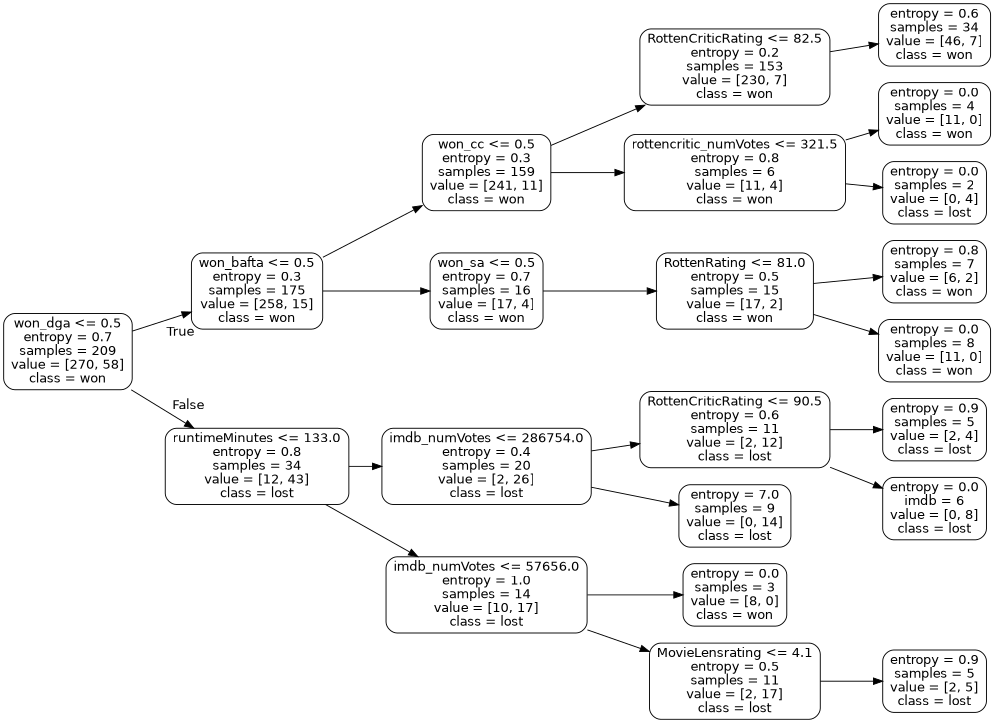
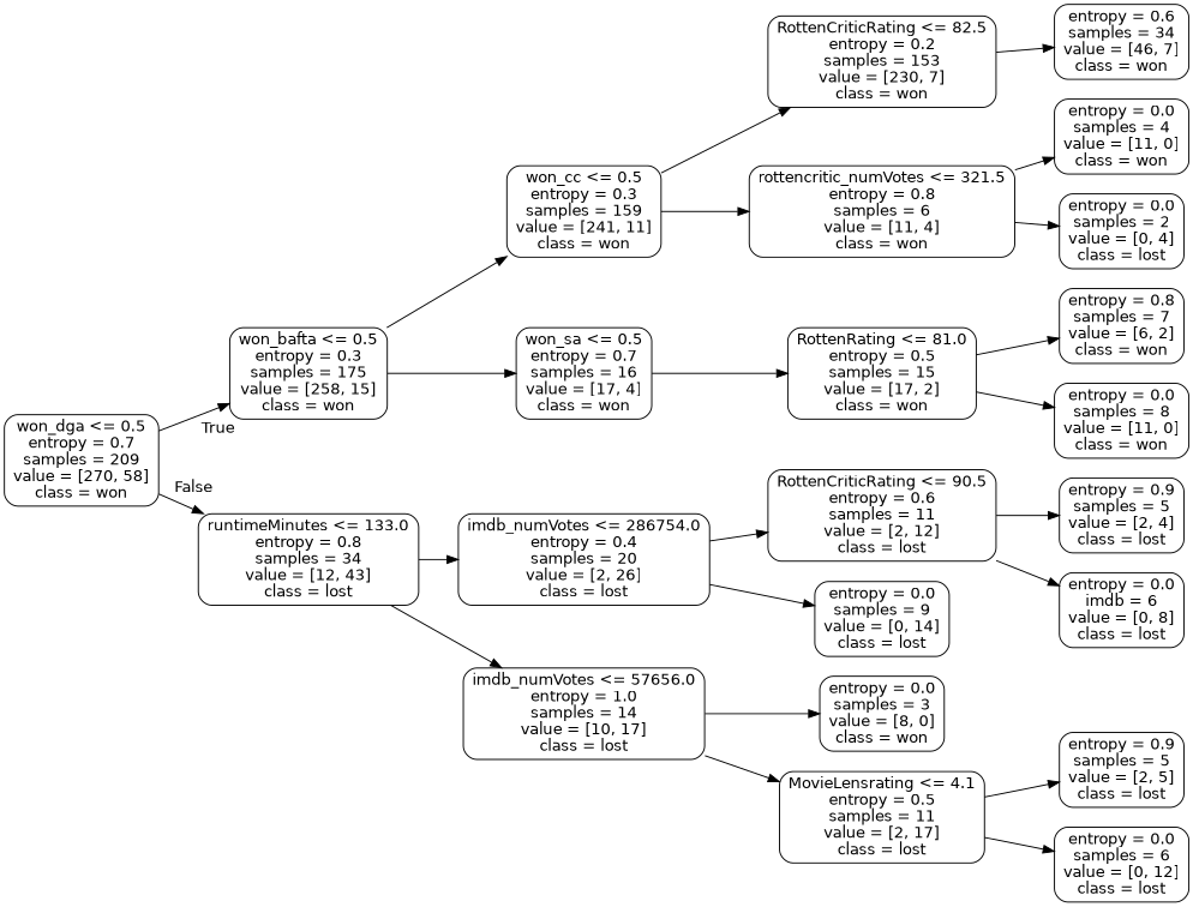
  digraph {
    rankdir=LR
    node [color=black fontname=helvetica shape=box style=rounded]
    edge [fontname=helvetica]
    n1 [label="won_dga <= 0.5\nentropy = 0.7\nsamples = 209\nvalue = [270, 58]\nclass = won"]
    n2 [label="won_bafta <= 0.5\nentropy = 0.3\nsamples = 175\nvalue = [258, 15]\nclass = won"]
    n3 [label="runtimeMinutes <= 133.0\nentropy = 0.8\nsamples = 34\nvalue = [12, 43]\nclass = lost"]
    n4 [label="won_cc <= 0.5\nentropy = 0.3\nsamples = 159\nvalue = [241, 11]\nclass = won"]
    n5 [label="won_sa <= 0.5\nentropy = 0.7\nsamples = 16\nvalue = [17, 4]\nclass = won"]
    n6 [label="imdb_numVotes <= 286754.0\nentropy = 0.4\nsamples = 20\nvalue = [2, 26]\nclass = lost"]
    n7 [label="imdb_numVotes <= 57656.0\nentropy = 1.0\nsamples = 14\nvalue = [10, 17]\nclass = lost"]
    n8 [label="RottenCriticRating <= 82.5\nentropy = 0.2\nsamples = 153\nvalue = [230, 7]\nclass = won"]
    n9 [label="rottencritic_numVotes <= 321.5\nentropy = 0.8\nsamples = 6\nvalue = [11, 4]\nclass = won"]
    n10 [label="RottenRating <= 81.0\nentropy = 0.5\nsamples = 15\nvalue = [17, 2]\nclass = won"]
    n11 [label="entropy = 0.6\nsamples = 34\nvalue = [46, 7]\nclass = won"]
    n12 [label="entropy = 0.0\nsamples = 4\nvalue = [11, 0]\nclass = won"]
    n13 [label="entropy = 0.0\nsamples = 2\nvalue = [0, 4]\nclass = lost"]
    n14 [label="entropy = 0.8\nsamples = 7\nvalue = [6, 2]\nclass = won"]
    n15 [label="entropy = 0.0\nsamples = 8\nvalue = [11, 0]\nclass = won"]
    n16 [label="RottenCriticRating <= 90.5\nentropy = 0.6\nsamples = 11\nvalue = [2, 12]\nclass = lost"]
-   n17 [label="entropy = 7.0\nsamples = 9\nvalue = [0, 14]\nclass = lost"]
+   n17 [label="entropy = 0.0\nsamples = 9\nvalue = [0, 14]\nclass = lost"]
    n18 [label="entropy = 0.0\nsamples = 3\nvalue = [8, 0]\nclass = won"]
    n19 [label="MovieLensrating <= 4.1\nentropy = 0.5\nsamples = 11\nvalue = [2, 17]\nclass = lost"]
    n20 [label="entropy = 0.9\nsamples = 5\nvalue = [2, 4]\nclass = lost"]
    n21 [label="entropy = 0.0\nimdb = 6\nvalue = [0, 8]\nclass = lost"]
    n22 [label="entropy = 0.9\nsamples = 5\nvalue = [2, 5]\nclass = lost"]
+   n23 [label="entropy = 0.0\nsamples = 6\nvalue = [0, 12]\nclass = lost"]
    n1 -> n2 [headlabel=True labelangle=45 labeldistance=2.5]
    n1 -> n3 [headlabel=False labelangle=-45 labeldistance=2.5]
    n2 -> n4
    n2 -> n5
    n3 -> n6
    n3 -> n7
    n4 -> n8
    n4 -> n9
    n5 -> n10
    n6 -> n16
    n6 -> n17
    n7 -> n18
    n7 -> n19
    n8 -> n11
    n9 -> n12
    n9 -> n13
    n10 -> n14
    n10 -> n15
    n16 -> n20
    n16 -> n21
    n19 -> n22
+   n19 -> n23
  }
